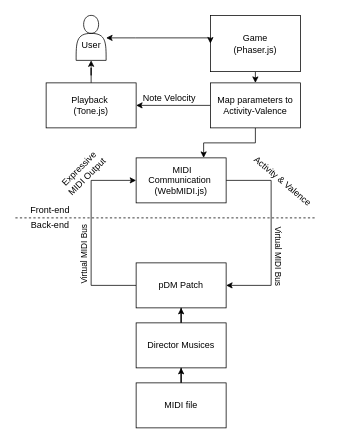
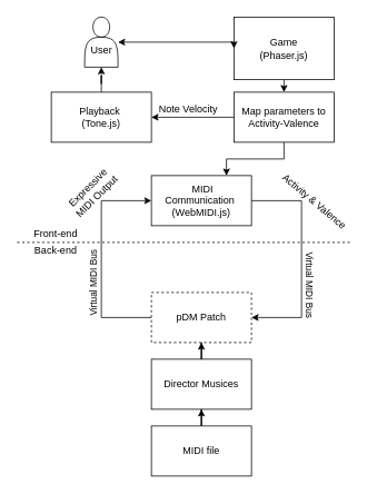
  <mxCell id="0" />
  <mxCell id="1" parent="0" />
  <mxCell id="2" style="edgeStyle=orthogonalEdgeStyle;rounded=0;orthogonalLoop=1;jettySize=auto;html=1;entryX=1;entryY=0.5;entryDx=0;entryDy=0;exitX=1;exitY=0.5;exitDx=0;exitDy=0;" edge="1" parent="1" source="7" target="6"><mxGeometry relative="1" as="geometry"><mxPoint x="231" y="430" as="targetPoint" /><mxPoint x="441" y="220" as="sourcePoint" /><Array as="points"><mxPoint x="361" y="240" /><mxPoint x="361" y="380" /></Array></mxGeometry></mxCell>
  <mxCell id="3" value="Virtual MIDI Bus" style="edgeLabel;html=1;align=center;verticalAlign=middle;resizable=0;points=[];rotation=90;" vertex="1" connectable="0" parent="2"><mxGeometry x="-0.051" y="-5" relative="1" as="geometry"><mxPoint x="15" y="37" as="offset" /></mxGeometry></mxCell>
  <mxCell id="4" style="edgeStyle=orthogonalEdgeStyle;rounded=0;orthogonalLoop=1;jettySize=auto;html=1;entryX=0;entryY=0.5;entryDx=0;entryDy=0;exitX=0;exitY=0.5;exitDx=0;exitDy=0;" edge="1" parent="1" source="6" target="7"><mxGeometry relative="1" as="geometry"><mxPoint x="181" y="380" as="sourcePoint" /><mxPoint x="261" y="240" as="targetPoint" /><Array as="points"><mxPoint x="121" y="380" /><mxPoint x="121" y="240" /></Array></mxGeometry></mxCell>
  <mxCell id="5" value="Virtual MIDI Bus" style="edgeLabel;html=1;align=center;verticalAlign=middle;resizable=0;points=[];rotation=-90;" vertex="1" connectable="0" parent="4"><mxGeometry x="-0.104" y="-4" relative="1" as="geometry"><mxPoint x="-14" y="16" as="offset" /></mxGeometry></mxCell>
- <mxCell id="6" value="pDM Patch" style="rounded=0;whiteSpace=wrap;html=1;" vertex="1" parent="1"><mxGeometry x="181" y="350" width="120" height="60" as="geometry" /></mxCell>
+ <mxCell id="6" value="pDM Patch" style="rounded=0;whiteSpace=wrap;html=1;dashed=1;" vertex="1" parent="1"><mxGeometry x="181" y="350" width="120" height="60" as="geometry" /></mxCell>
  <mxCell id="7" value="&amp;nbsp;MIDI Communication&amp;nbsp;&lt;br&gt;(WebMIDI.js)" style="rounded=0;whiteSpace=wrap;html=1;" vertex="1" parent="1"><mxGeometry x="181" y="210" width="120" height="60" as="geometry" /></mxCell>
  <mxCell id="8" value="" style="edgeStyle=orthogonalEdgeStyle;rounded=0;orthogonalLoop=1;jettySize=auto;html=1;entryX=0.5;entryY=0;entryDx=0;entryDy=0;exitX=0.5;exitY=1;exitDx=0;exitDy=0;" edge="1" parent="1" source="9" target="21"><mxGeometry relative="1" as="geometry"><Array as="points" /></mxGeometry></mxCell>
  <mxCell id="9" value="Game &lt;br&gt;(Phaser.js)" style="rounded=0;whiteSpace=wrap;html=1;" vertex="1" parent="1"><mxGeometry x="280" y="20" width="120" height="75" as="geometry" /></mxCell>
  <mxCell id="10" style="edgeStyle=orthogonalEdgeStyle;rounded=0;orthogonalLoop=1;jettySize=auto;html=1;" edge="1" parent="1" source="11" target="25"><mxGeometry relative="1" as="geometry" /></mxCell>
  <mxCell id="11" value="Playback&amp;nbsp;&lt;br&gt;(Tone.js)" style="rounded=0;whiteSpace=wrap;html=1;" vertex="1" parent="1"><mxGeometry x="61" y="110" width="120" height="60" as="geometry" /></mxCell>
  <mxCell id="12" value="" style="endArrow=none;dashed=1;html=1;" edge="1" parent="1"><mxGeometry width="50" height="50" relative="1" as="geometry"><mxPoint x="20" y="290" as="sourcePoint" /><mxPoint x="420" y="290" as="targetPoint" /></mxGeometry></mxCell>
  <mxCell id="13" value="Back-end" style="text;html=1;align=center;verticalAlign=middle;resizable=0;points=[];autosize=1;" vertex="1" parent="1"><mxGeometry x="31" y="290" width="70" height="20" as="geometry" /></mxCell>
  <mxCell id="14" value="Front-end&lt;br&gt;" style="text;html=1;align=center;verticalAlign=middle;resizable=0;points=[];autosize=1;" vertex="1" parent="1"><mxGeometry x="31" y="270" width="70" height="20" as="geometry" /></mxCell>
  <mxCell id="15" style="edgeStyle=orthogonalEdgeStyle;rounded=0;orthogonalLoop=1;jettySize=auto;html=1;entryX=0.5;entryY=1;entryDx=0;entryDy=0;" edge="1" parent="1" source="16" target="6"><mxGeometry relative="1" as="geometry" /></mxCell>
  <mxCell id="16" value="Director Musices" style="rounded=0;whiteSpace=wrap;html=1;" vertex="1" parent="1"><mxGeometry x="181" y="430" width="120" height="60" as="geometry" /></mxCell>
  <mxCell id="17" style="edgeStyle=orthogonalEdgeStyle;rounded=0;orthogonalLoop=1;jettySize=auto;html=1;entryX=0.5;entryY=1;entryDx=0;entryDy=0;" edge="1" parent="1" source="18" target="16"><mxGeometry relative="1" as="geometry"><mxPoint x="321" y="510" as="targetPoint" /></mxGeometry></mxCell>
  <mxCell id="18" value="MIDI file" style="rounded=0;whiteSpace=wrap;html=1;" vertex="1" parent="1"><mxGeometry x="181" y="510" width="120" height="60" as="geometry" /></mxCell>
  <mxCell id="19" style="edgeStyle=orthogonalEdgeStyle;rounded=0;orthogonalLoop=1;jettySize=auto;html=1;entryX=0.75;entryY=0;entryDx=0;entryDy=0;" edge="1" parent="1" source="21" target="7"><mxGeometry relative="1" as="geometry" /></mxCell>
  <mxCell id="20" style="edgeStyle=orthogonalEdgeStyle;rounded=0;orthogonalLoop=1;jettySize=auto;html=1;exitX=0;exitY=0.5;exitDx=0;exitDy=0;entryX=1;entryY=0.5;entryDx=0;entryDy=0;" edge="1" parent="1" source="21" target="11"><mxGeometry relative="1" as="geometry" /></mxCell>
  <mxCell id="21" value="Map parameters to Activity-Valence" style="rounded=0;whiteSpace=wrap;html=1;" vertex="1" parent="1"><mxGeometry x="280" y="110" width="120" height="60" as="geometry" /></mxCell>
  <mxCell id="22" value="&amp;nbsp;Activity &amp;amp; Valence" style="text;html=1;align=center;verticalAlign=middle;resizable=0;points=[];autosize=1;rotation=40;" vertex="1" parent="1"><mxGeometry x="320" y="230" width="110" height="20" as="geometry" /></mxCell>
  <mxCell id="23" value="Expressive &lt;br&gt;MIDI Output" style="text;html=1;align=center;verticalAlign=middle;resizable=0;points=[];autosize=1;rotation=-45;" vertex="1" parent="1"><mxGeometry x="70" y="215" width="80" height="30" as="geometry" /></mxCell>
  <mxCell id="24" value="Note Velocity" style="text;html=1;align=center;verticalAlign=middle;resizable=0;points=[];autosize=1;" vertex="1" parent="1"><mxGeometry x="180" y="120" width="90" height="20" as="geometry" /></mxCell>
  <mxCell id="25" value="" style="shape=actor;whiteSpace=wrap;html=1;" vertex="1" parent="1"><mxGeometry x="101" y="20" width="40" height="60" as="geometry" /></mxCell>
  <mxCell id="26" value="User" style="text;html=1;align=center;verticalAlign=middle;resizable=0;points=[];autosize=1;" vertex="1" parent="1"><mxGeometry x="101" y="50" width="40" height="20" as="geometry" /></mxCell>
  <mxCell id="27" style="rounded=0;orthogonalLoop=1;jettySize=auto;html=1;entryX=0;entryY=0.5;entryDx=0;entryDy=0;edgeStyle=orthogonalEdgeStyle;startArrow=classic;startFill=1;" edge="1" parent="1" source="25" target="9"><mxGeometry relative="1" as="geometry"><Array as="points"><mxPoint x="180" y="50" /><mxPoint x="180" y="50" /></Array></mxGeometry></mxCell>
